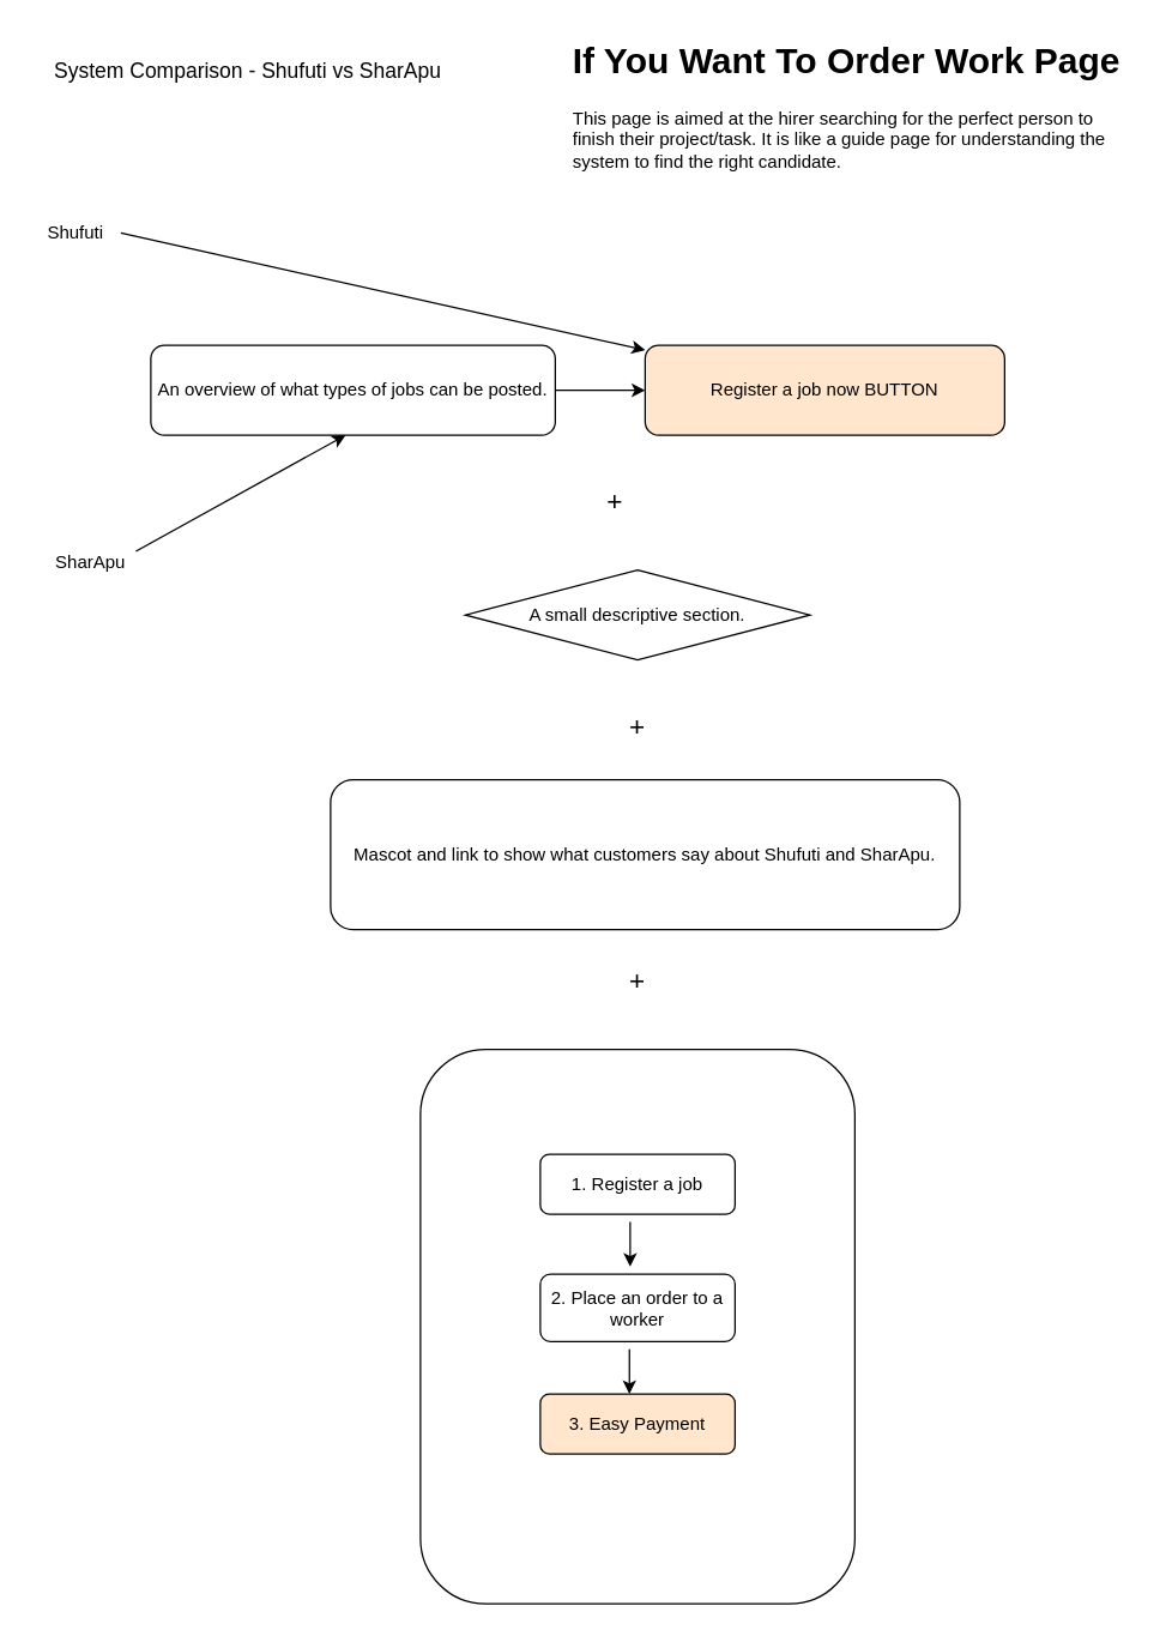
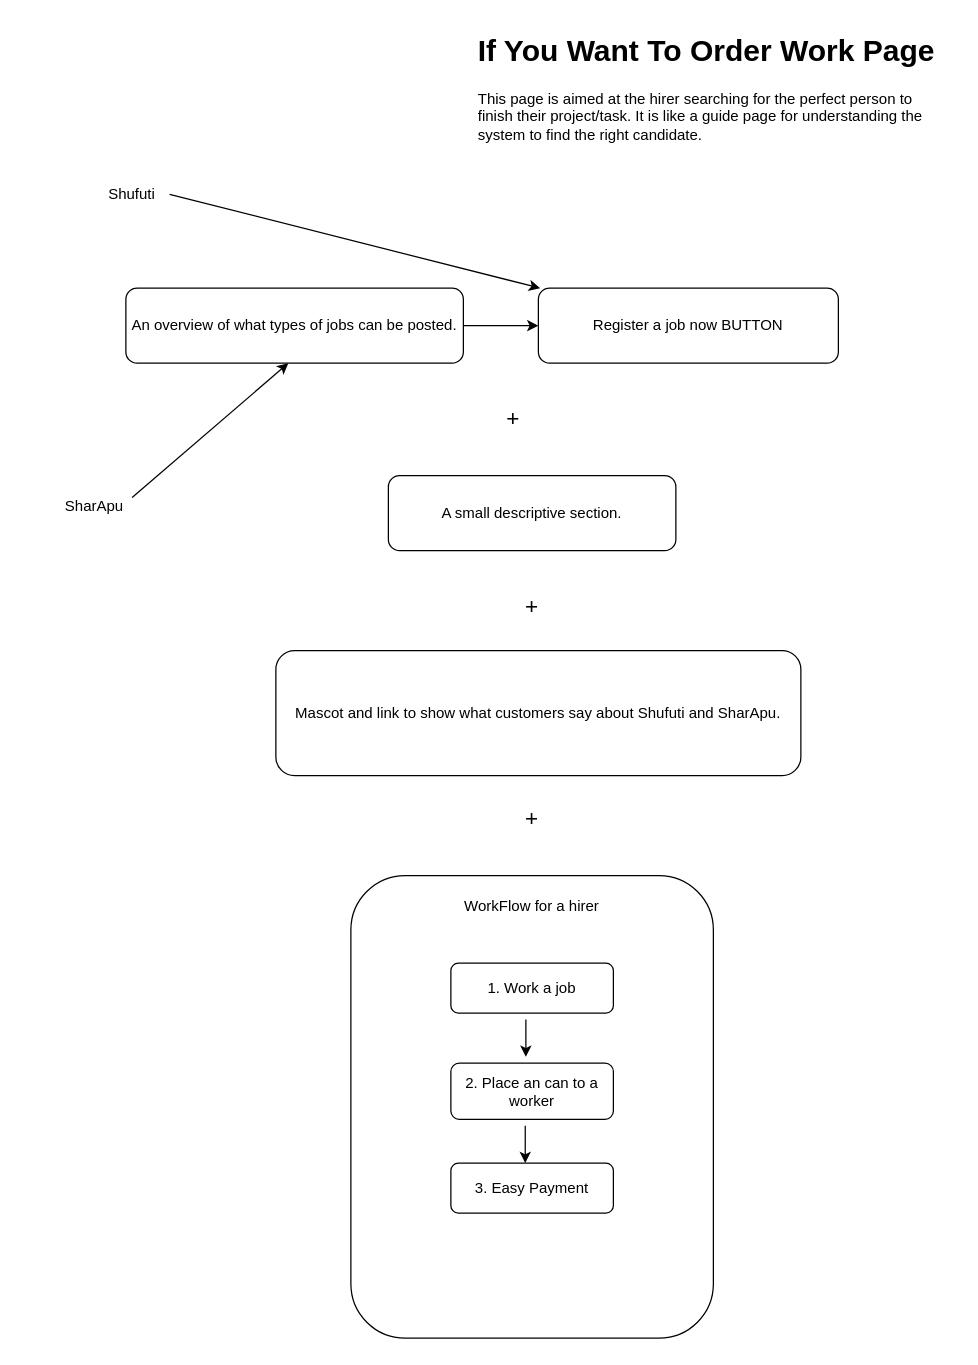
  <mxCell id="0" />
  <mxCell id="1" parent="0" />
- <mxCell id="2" value="&lt;font style=&quot;font-size: 14px;&quot;&gt;System Comparison - Shufuti vs SharApu&lt;/font&gt;&lt;div&gt;&lt;font style=&quot;font-size: 14px;&quot;&gt;&lt;br&gt;&lt;/font&gt;&lt;/div&gt;" style="text;html=1;align=center;verticalAlign=middle;whiteSpace=wrap;rounded=0;" vertex="1" parent="1"><mxGeometry x="30" y="40" width="270" height="30" as="geometry" /></mxCell>
  <mxCell id="3" value="&lt;h1 style=&quot;margin-top: 0px;&quot;&gt;If You Want To Order Work Page&lt;/h1&gt;&lt;p&gt;This page is aimed at the hirer searching for the perfect person to finish their project/task. It is like a guide page for understanding the system to find the right candidate.&lt;/p&gt;" style="text;html=1;whiteSpace=wrap;overflow=hidden;rounded=0;" vertex="1" parent="1"><mxGeometry x="380" y="20" width="380" height="120" as="geometry" /></mxCell>
- <mxCell id="4" value="Shufuti" style="text;html=1;align=center;verticalAlign=middle;whiteSpace=wrap;rounded=0;" vertex="1" parent="1"><mxGeometry x="20" y="140" width="60" height="30" as="geometry" /></mxCell>
- <mxCell id="5" value="SharApu" style="text;html=1;align=center;verticalAlign=middle;whiteSpace=wrap;rounded=0;" vertex="1" parent="1"><mxGeometry x="30" y="360" width="60" height="30" as="geometry" /></mxCell>
+ <mxCell id="4" value="Shufuti" style="text;html=1;align=center;verticalAlign=middle;whiteSpace=wrap;rounded=0;" vertex="1" parent="1"><mxGeometry x="75" y="140" width="60" height="30" as="geometry" /></mxCell>
+ <mxCell id="5" value="SharApu" style="text;html=1;align=center;verticalAlign=middle;whiteSpace=wrap;rounded=0;" vertex="1" parent="1"><mxGeometry x="45" y="390" width="60" height="30" as="geometry" /></mxCell>
  <mxCell id="6" value="An overview of what types of jobs can be posted." style="rounded=1;whiteSpace=wrap;html=1;" vertex="1" parent="1"><mxGeometry x="100" y="230" width="270" height="60" as="geometry" /></mxCell>
  <mxCell id="7" value="" style="endArrow=classic;html=1;rounded=0;exitX=1;exitY=0.5;exitDx=0;exitDy=0;" edge="1" parent="1" source="4" target="10"><mxGeometry width="50" height="50" relative="1" as="geometry"><mxPoint x="190" y="210" as="sourcePoint" /><mxPoint x="240" y="160" as="targetPoint" /></mxGeometry></mxCell>
  <mxCell id="8" value="" style="endArrow=classic;html=1;rounded=0;exitX=1;exitY=0.25;exitDx=0;exitDy=0;" edge="1" parent="1" source="5"><mxGeometry width="50" height="50" relative="1" as="geometry"><mxPoint x="180" y="340" as="sourcePoint" /><mxPoint x="230" y="290" as="targetPoint" /></mxGeometry></mxCell>
  <mxCell id="9" value="" style="endArrow=classic;html=1;rounded=0;" edge="1" parent="1"><mxGeometry width="50" height="50" relative="1" as="geometry"><mxPoint x="370" y="260" as="sourcePoint" /><mxPoint x="430" y="260" as="targetPoint" /></mxGeometry></mxCell>
- <mxCell id="10" value="Register a job now BUTTON" style="rounded=1;whiteSpace=wrap;html=1;fillColor=#ffe6cc;" vertex="1" parent="1"><mxGeometry x="430" y="230" width="240" height="60" as="geometry" /></mxCell>
+ <mxCell id="10" value="Register a job now BUTTON" style="rounded=1;whiteSpace=wrap;html=1;" vertex="1" parent="1"><mxGeometry x="430" y="230" width="240" height="60" as="geometry" /></mxCell>
  <mxCell id="11" value="&lt;font style=&quot;font-size: 18px;&quot;&gt;+&lt;/font&gt;" style="text;html=1;align=center;verticalAlign=middle;whiteSpace=wrap;rounded=0;" vertex="1" parent="1"><mxGeometry x="380" y="320" width="60" height="30" as="geometry" /></mxCell>
- <mxCell id="12" value="A small descriptive section." style="rhombus;whiteSpace=wrap;html=1;" vertex="1" parent="1"><mxGeometry x="310" y="380" width="230" height="60" as="geometry" /></mxCell>
+ <mxCell id="12" value="A small descriptive section." style="rounded=1;whiteSpace=wrap;html=1;" vertex="1" parent="1"><mxGeometry x="310" y="380" width="230" height="60" as="geometry" /></mxCell>
  <mxCell id="13" value="&lt;font style=&quot;font-size: 18px;&quot;&gt;+&lt;/font&gt;" style="text;html=1;align=center;verticalAlign=middle;whiteSpace=wrap;rounded=0;" vertex="1" parent="1"><mxGeometry x="395" y="470" width="60" height="30" as="geometry" /></mxCell>
  <mxCell id="14" value="Mascot and link to show what customers say about Shufuti and SharApu." style="rounded=1;whiteSpace=wrap;html=1;" vertex="1" parent="1"><mxGeometry x="220" y="520" width="420" height="100" as="geometry" /></mxCell>
  <mxCell id="15" value="&lt;font style=&quot;font-size: 18px;&quot;&gt;+&lt;/font&gt;" style="text;html=1;align=center;verticalAlign=middle;whiteSpace=wrap;rounded=0;" vertex="1" parent="1"><mxGeometry x="395" y="640" width="60" height="30" as="geometry" /></mxCell>
  <mxCell id="16" value="" style="rounded=1;whiteSpace=wrap;html=1;" vertex="1" parent="1"><mxGeometry x="280" y="700" width="290" height="370" as="geometry" /></mxCell>
- <mxCell id="18" value="1. Register a job" style="rounded=1;whiteSpace=wrap;html=1;" vertex="1" parent="1"><mxGeometry x="360" y="770" width="130" height="40" as="geometry" /></mxCell>
- <mxCell id="19" value="2. Place an order to a worker" style="rounded=1;whiteSpace=wrap;html=1;" vertex="1" parent="1"><mxGeometry x="360" y="850" width="130" height="45" as="geometry" /></mxCell>
- <mxCell id="20" value="3. Easy Payment" style="rounded=1;whiteSpace=wrap;html=1;fillColor=#ffe6cc;" vertex="1" parent="1"><mxGeometry x="360" y="930" width="130" height="40" as="geometry" /></mxCell>
+ <mxCell id="17" value="WorkFlow for a hirer" style="text;html=1;align=center;verticalAlign=middle;whiteSpace=wrap;rounded=0;" vertex="1" parent="1"><mxGeometry x="360" y="710" width="130" height="30" as="geometry" /></mxCell>
+ <mxCell id="18" value="1. Work a job" style="rounded=1;whiteSpace=wrap;html=1;" vertex="1" parent="1"><mxGeometry x="360" y="770" width="130" height="40" as="geometry" /></mxCell>
+ <mxCell id="19" value="2. Place an can to a worker" style="rounded=1;whiteSpace=wrap;html=1;" vertex="1" parent="1"><mxGeometry x="360" y="850" width="130" height="45" as="geometry" /></mxCell>
+ <mxCell id="20" value="3. Easy Payment" style="rounded=1;whiteSpace=wrap;html=1;" vertex="1" parent="1"><mxGeometry x="360" y="930" width="130" height="40" as="geometry" /></mxCell>
  <mxCell id="21" value="" style="endArrow=classic;html=1;rounded=0;" edge="1" parent="1"><mxGeometry width="50" height="50" relative="1" as="geometry"><mxPoint x="420" y="815" as="sourcePoint" /><mxPoint x="420" y="845" as="targetPoint" /></mxGeometry></mxCell>
  <mxCell id="22" value="" style="endArrow=classic;html=1;rounded=0;" edge="1" parent="1"><mxGeometry width="50" height="50" relative="1" as="geometry"><mxPoint x="419.5" y="900" as="sourcePoint" /><mxPoint x="419.5" y="930" as="targetPoint" /></mxGeometry></mxCell>
